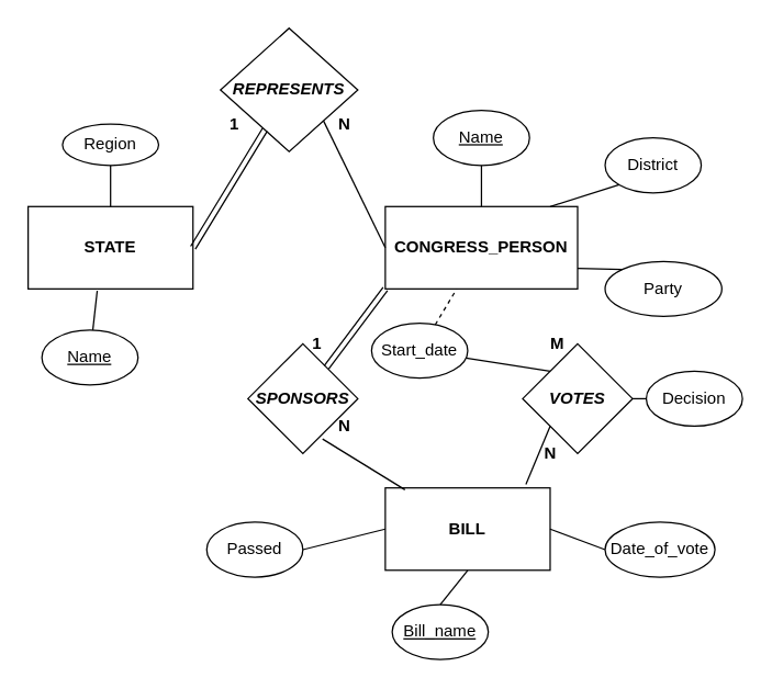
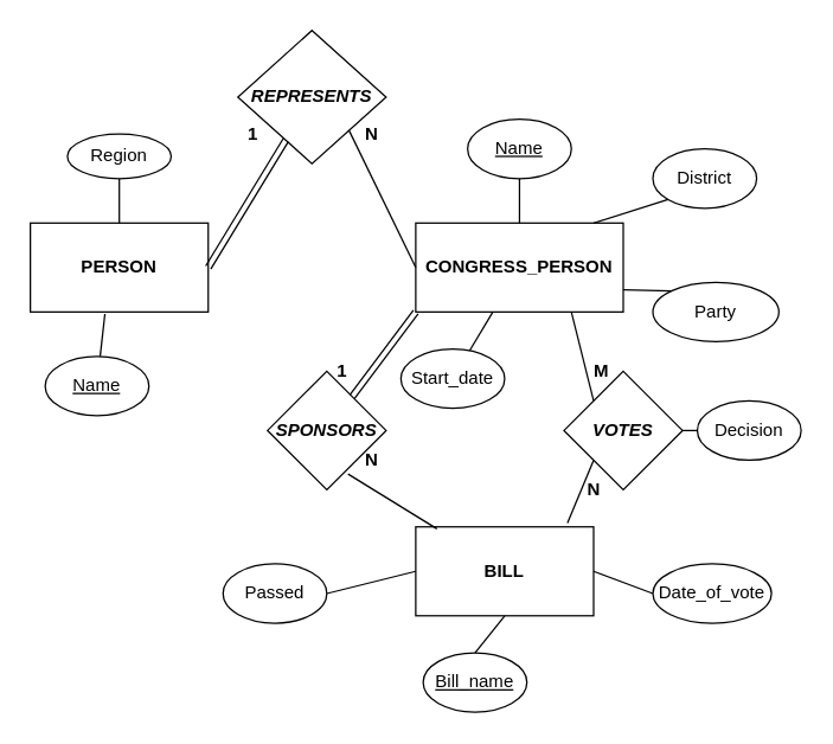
  <mxCell id="0" />
  <mxCell id="1" parent="0" />
- <mxCell id="2" value="&lt;b&gt;STATE&lt;/b&gt;" style="rounded=0;whiteSpace=wrap;html=1;" vertex="1" parent="1"><mxGeometry x="20" y="150" width="120" height="60" as="geometry" /></mxCell>
+ <mxCell id="2" value="&lt;b&gt;PERSON&lt;/b&gt;" style="rounded=0;whiteSpace=wrap;html=1;" vertex="1" parent="1"><mxGeometry x="20" y="150" width="120" height="60" as="geometry" /></mxCell>
  <mxCell id="3" value="&lt;b&gt;&lt;i&gt;REPRESENTS&lt;/i&gt;&lt;/b&gt;" style="rhombus;whiteSpace=wrap;html=1;" vertex="1" parent="1"><mxGeometry x="160" y="20" width="100" height="90" as="geometry" /></mxCell>
  <mxCell id="4" value="&lt;b&gt;CONGRESS_PERSON&lt;/b&gt;" style="rounded=0;whiteSpace=wrap;html=1;" vertex="1" parent="1"><mxGeometry x="280" y="150" width="140" height="60" as="geometry" /></mxCell>
  <mxCell id="5" value="&lt;b&gt;&lt;i&gt;VOTES&lt;/i&gt;&lt;/b&gt;" style="rhombus;whiteSpace=wrap;html=1;" vertex="1" parent="1"><mxGeometry x="380" y="250" width="80" height="80" as="geometry" /></mxCell>
  <mxCell id="6" value="&lt;b&gt;&lt;i&gt;SPONSORS&lt;/i&gt;&lt;/b&gt;" style="rhombus;whiteSpace=wrap;html=1;" vertex="1" parent="1"><mxGeometry x="180" y="250" width="80" height="80" as="geometry" /></mxCell>
  <mxCell id="7" value="&lt;b&gt;BILL&lt;/b&gt;" style="rounded=0;whiteSpace=wrap;html=1;" vertex="1" parent="1"><mxGeometry x="280" y="355" width="120" height="60" as="geometry" /></mxCell>
  <mxCell id="8" value="Region" style="ellipse;whiteSpace=wrap;html=1;" vertex="1" parent="1"><mxGeometry x="45" y="90" width="70" height="30" as="geometry" /></mxCell>
  <mxCell id="9" value="&lt;u&gt;Name&lt;/u&gt;" style="ellipse;whiteSpace=wrap;html=1;" vertex="1" parent="1"><mxGeometry x="30" y="240" width="70" height="40" as="geometry" /></mxCell>
  <mxCell id="10" value="" style="endArrow=none;html=1;entryX=0.419;entryY=1.022;entryDx=0;entryDy=0;entryPerimeter=0;" edge="1" parent="1" source="9" target="2"><mxGeometry width="50" height="50" relative="1" as="geometry"><mxPoint x="210" y="260" as="sourcePoint" /><mxPoint x="260" y="210" as="targetPoint" /></mxGeometry></mxCell>
  <mxCell id="11" value="" style="endArrow=none;html=1;entryX=0.5;entryY=1;entryDx=0;entryDy=0;exitX=0.5;exitY=0;exitDx=0;exitDy=0;" edge="1" parent="1" source="2" target="8"><mxGeometry width="50" height="50" relative="1" as="geometry"><mxPoint x="210" y="260" as="sourcePoint" /><mxPoint x="260" y="210" as="targetPoint" /></mxGeometry></mxCell>
  <mxCell id="12" value="" style="shape=link;html=1;exitX=1;exitY=0.5;exitDx=0;exitDy=0;" edge="1" parent="1" source="2" target="3"><mxGeometry width="50" height="50" relative="1" as="geometry"><mxPoint x="210" y="260" as="sourcePoint" /><mxPoint x="260" y="210" as="targetPoint" /></mxGeometry></mxCell>
  <mxCell id="13" value="" style="endArrow=none;html=1;exitX=1;exitY=1;exitDx=0;exitDy=0;entryX=0;entryY=0.5;entryDx=0;entryDy=0;" edge="1" parent="1" source="3" target="4"><mxGeometry width="50" height="50" relative="1" as="geometry"><mxPoint x="210" y="260" as="sourcePoint" /><mxPoint x="260" y="210" as="targetPoint" /></mxGeometry></mxCell>
  <mxCell id="14" value="&lt;u&gt;Name&lt;/u&gt;" style="ellipse;whiteSpace=wrap;html=1;" vertex="1" parent="1"><mxGeometry x="315" y="80" width="70" height="40" as="geometry" /></mxCell>
  <mxCell id="15" value="" style="endArrow=none;html=1;entryX=0.5;entryY=1;entryDx=0;entryDy=0;" edge="1" parent="1" source="4" target="14"><mxGeometry width="50" height="50" relative="1" as="geometry"><mxPoint x="280" y="380" as="sourcePoint" /><mxPoint x="330" y="330" as="targetPoint" /></mxGeometry></mxCell>
  <mxCell id="16" value="District&lt;span style=&quot;color: rgba(0 , 0 , 0 , 0) ; font-family: monospace ; font-size: 0px ; white-space: nowrap&quot;&gt;%3CmxGraphModel%3E%3Croot%3E%3CmxCell%20id%3D%220%22%2F%3E%3CmxCell%20id%3D%221%22%20parent%3D%220%22%2F%3E%3CmxCell%20id%3D%222%22%20value%3D%22Region%22%20style%3D%22ellipse%3BwhiteSpace%3Dwrap%3Bhtml%3D1%3B%22%20vertex%3D%221%22%20parent%3D%221%22%3E%3CmxGeometry%20x%3D%2245%22%20y%3D%22100%22%20width%3D%2270%22%20height%3D%2240%22%20as%3D%22geometry%22%2F%3E%3C%2FmxCell%3E%3C%2Froot%3E%3C%2FmxGraphModel%3E&lt;/span&gt;" style="ellipse;whiteSpace=wrap;html=1;" vertex="1" parent="1"><mxGeometry x="440" y="100" width="70" height="40" as="geometry" /></mxCell>
  <mxCell id="17" value="Party" style="ellipse;whiteSpace=wrap;html=1;" vertex="1" parent="1"><mxGeometry x="440" y="190" width="85" height="40" as="geometry" /></mxCell>
  <mxCell id="18" value="Start_date" style="ellipse;whiteSpace=wrap;html=1;" vertex="1" parent="1"><mxGeometry x="270" y="235" width="70" height="40" as="geometry" /></mxCell>
  <mxCell id="19" value="" style="endArrow=none;html=1;entryX=0;entryY=1;entryDx=0;entryDy=0;" edge="1" parent="1" target="16"><mxGeometry width="50" height="50" relative="1" as="geometry"><mxPoint x="400" y="150" as="sourcePoint" /><mxPoint x="360" y="130" as="targetPoint" /></mxGeometry></mxCell>
- <mxCell id="20" value="" style="endArrow=none;html=1;dashed=1;" edge="1" parent="1" source="18" target="4"><mxGeometry width="50" height="50" relative="1" as="geometry"><mxPoint x="370" y="170" as="sourcePoint" /><mxPoint x="370" y="140" as="targetPoint" /></mxGeometry></mxCell>
+ <mxCell id="20" value="" style="endArrow=none;html=1;" edge="1" parent="1" source="18" target="4"><mxGeometry width="50" height="50" relative="1" as="geometry"><mxPoint x="370" y="170" as="sourcePoint" /><mxPoint x="370" y="140" as="targetPoint" /></mxGeometry></mxCell>
  <mxCell id="21" value="" style="endArrow=none;html=1;entryX=1;entryY=0.75;entryDx=0;entryDy=0;exitX=0;exitY=0;exitDx=0;exitDy=0;" edge="1" parent="1" source="17" target="4"><mxGeometry width="50" height="50" relative="1" as="geometry"><mxPoint x="380" y="180" as="sourcePoint" /><mxPoint x="380" y="150" as="targetPoint" /></mxGeometry></mxCell>
- <mxCell id="22" value="" style="endArrow=none;html=1;exitX=0;exitY=0;exitDx=0;exitDy=0;" edge="1" parent="1" source="5" target="18"><mxGeometry width="50" height="50" relative="1" as="geometry"><mxPoint x="390" y="190" as="sourcePoint" /><mxPoint x="390" y="220" as="targetPoint" /></mxGeometry></mxCell>
+ <mxCell id="22" value="" style="endArrow=none;html=1;exitX=0;exitY=0;exitDx=0;exitDy=0;entryX=0.75;entryY=1;entryDx=0;entryDy=0;" edge="1" parent="1" source="5" target="4"><mxGeometry width="50" height="50" relative="1" as="geometry"><mxPoint x="390" y="190" as="sourcePoint" /><mxPoint x="390" y="220" as="targetPoint" /></mxGeometry></mxCell>
  <mxCell id="23" value="" style="shape=link;html=1;entryX=0;entryY=1;entryDx=0;entryDy=0;" edge="1" parent="1" source="6" target="4"><mxGeometry width="50" height="50" relative="1" as="geometry"><mxPoint x="210" y="260" as="sourcePoint" /><mxPoint x="260" y="210" as="targetPoint" /></mxGeometry></mxCell>
  <mxCell id="24" value="" style="endArrow=none;html=1;entryX=0.679;entryY=0.867;entryDx=0;entryDy=0;entryPerimeter=0;exitX=0.119;exitY=0.022;exitDx=0;exitDy=0;exitPerimeter=0;" edge="1" parent="1" source="7" target="6"><mxGeometry width="50" height="50" relative="1" as="geometry"><mxPoint x="250" y="420" as="sourcePoint" /><mxPoint x="300" y="370" as="targetPoint" /></mxGeometry></mxCell>
  <mxCell id="25" value="" style="endArrow=none;html=1;exitX=0.853;exitY=-0.044;exitDx=0;exitDy=0;exitPerimeter=0;entryX=0;entryY=1;entryDx=0;entryDy=0;" edge="1" parent="1" source="7" target="5"><mxGeometry width="50" height="50" relative="1" as="geometry"><mxPoint x="210" y="260" as="sourcePoint" /><mxPoint x="260" y="210" as="targetPoint" /></mxGeometry></mxCell>
  <mxCell id="26" value="Passed&lt;span style=&quot;color: rgba(0 , 0 , 0 , 0) ; font-family: monospace ; font-size: 0px ; white-space: nowrap&quot;&gt;%3CmxGraphModel%3E%3Croot%3E%3CmxCell%20id%3D%220%22%2F%3E%3CmxCell%20id%3D%221%22%20parent%3D%220%22%2F%3E%3CmxCell%20id%3D%222%22%20value%3D%22Start_date%22%20style%3D%22ellipse%3BwhiteSpace%3Dwrap%3Bhtml%3D1%3B%22%20vertex%3D%221%22%20parent%3D%221%22%3E%3CmxGeometry%20x%3D%22285%22%20y%3D%22240%22%20width%3D%2270%22%20height%3D%2240%22%20as%3D%22geometry%22%2F%3E%3C%2FmxCell%3E%3C%2Froot%3E%3C%2FmxGraphModel%3E&lt;/span&gt;" style="ellipse;whiteSpace=wrap;html=1;" vertex="1" parent="1"><mxGeometry x="150" y="380" width="70" height="40" as="geometry" /></mxCell>
  <mxCell id="27" value="&lt;u&gt;Bill_name&lt;/u&gt;" style="ellipse;whiteSpace=wrap;html=1;" vertex="1" parent="1"><mxGeometry x="285" y="440" width="70" height="40" as="geometry" /></mxCell>
  <mxCell id="28" value="Date_of_vote" style="ellipse;whiteSpace=wrap;html=1;" vertex="1" parent="1"><mxGeometry x="440" y="380" width="80" height="40" as="geometry" /></mxCell>
  <mxCell id="29" value="" style="endArrow=none;html=1;entryX=1;entryY=0.5;entryDx=0;entryDy=0;exitX=0;exitY=0.5;exitDx=0;exitDy=0;" edge="1" parent="1" source="7" target="26"><mxGeometry width="50" height="50" relative="1" as="geometry"><mxPoint x="210" y="260" as="sourcePoint" /><mxPoint x="260" y="210" as="targetPoint" /></mxGeometry></mxCell>
  <mxCell id="30" value="" style="endArrow=none;html=1;entryX=1;entryY=0.5;entryDx=0;entryDy=0;exitX=0;exitY=0.5;exitDx=0;exitDy=0;" edge="1" parent="1" source="28" target="7"><mxGeometry width="50" height="50" relative="1" as="geometry"><mxPoint x="270" y="450" as="sourcePoint" /><mxPoint x="220" y="450" as="targetPoint" /></mxGeometry></mxCell>
  <mxCell id="31" value="" style="endArrow=none;html=1;entryX=0.5;entryY=1;entryDx=0;entryDy=0;exitX=0.5;exitY=0;exitDx=0;exitDy=0;" edge="1" parent="1" source="27" target="7"><mxGeometry width="50" height="50" relative="1" as="geometry"><mxPoint x="320" y="490" as="sourcePoint" /><mxPoint x="390" y="450" as="targetPoint" /></mxGeometry></mxCell>
  <mxCell id="32" value="Decision" style="ellipse;whiteSpace=wrap;html=1;" vertex="1" parent="1"><mxGeometry x="470" y="270" width="70" height="40" as="geometry" /></mxCell>
  <mxCell id="33" value="" style="endArrow=none;html=1;entryX=0;entryY=0.5;entryDx=0;entryDy=0;" edge="1" parent="1" target="32"><mxGeometry width="50" height="50" relative="1" as="geometry"><mxPoint x="460" y="290" as="sourcePoint" /><mxPoint x="260" y="210" as="targetPoint" /></mxGeometry></mxCell>
  <mxCell id="34" value="&lt;b&gt;1&lt;/b&gt;" style="text;html=1;align=center;verticalAlign=middle;resizable=0;points=[];autosize=1;" vertex="1" parent="1"><mxGeometry x="160" y="80" width="20" height="20" as="geometry" /></mxCell>
  <mxCell id="35" value="&lt;b&gt;N&lt;/b&gt;" style="text;html=1;align=center;verticalAlign=middle;resizable=0;points=[];autosize=1;" vertex="1" parent="1"><mxGeometry x="240" y="80" width="20" height="20" as="geometry" /></mxCell>
  <mxCell id="36" value="&lt;b&gt;1&lt;/b&gt;" style="text;html=1;align=center;verticalAlign=middle;resizable=0;points=[];autosize=1;" vertex="1" parent="1"><mxGeometry x="220" y="240" width="20" height="20" as="geometry" /></mxCell>
  <mxCell id="37" value="&lt;b&gt;N&lt;/b&gt;" style="text;html=1;align=center;verticalAlign=middle;resizable=0;points=[];autosize=1;" vertex="1" parent="1"><mxGeometry x="240" y="300" width="20" height="20" as="geometry" /></mxCell>
  <mxCell id="38" value="&lt;b&gt;M&lt;/b&gt;" style="text;html=1;align=center;verticalAlign=middle;resizable=0;points=[];autosize=1;" vertex="1" parent="1"><mxGeometry x="390" y="240" width="30" height="20" as="geometry" /></mxCell>
  <mxCell id="39" value="&lt;b&gt;N&lt;/b&gt;" style="text;html=1;align=center;verticalAlign=middle;resizable=0;points=[];autosize=1;" vertex="1" parent="1"><mxGeometry x="390" y="320" width="20" height="20" as="geometry" /></mxCell>
